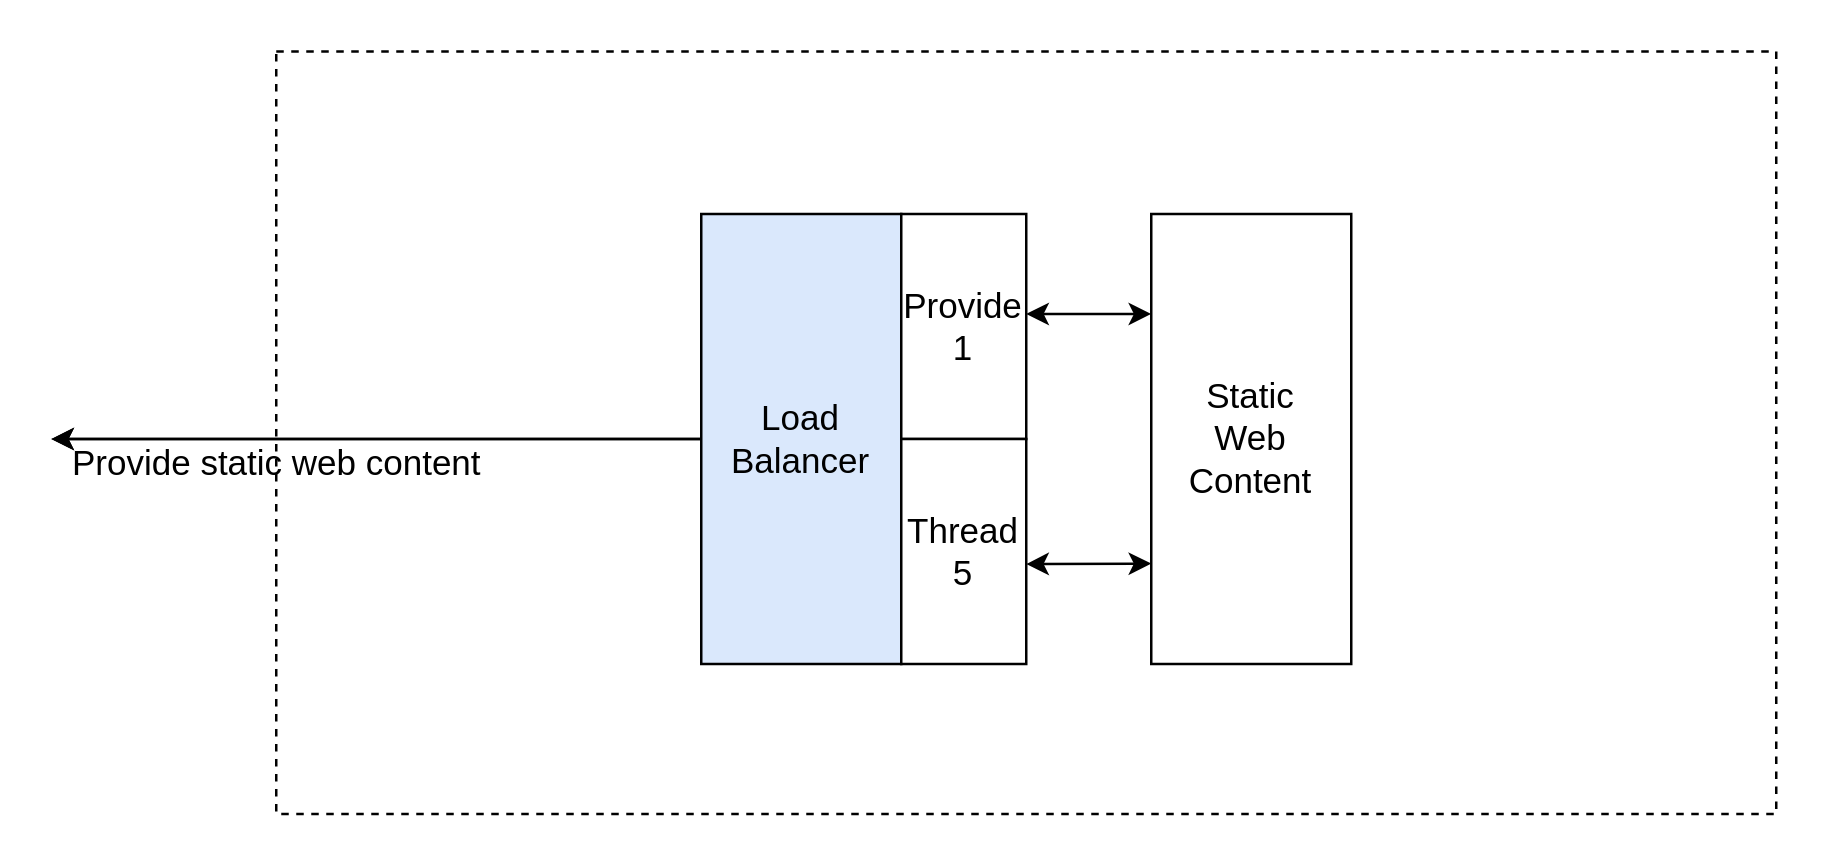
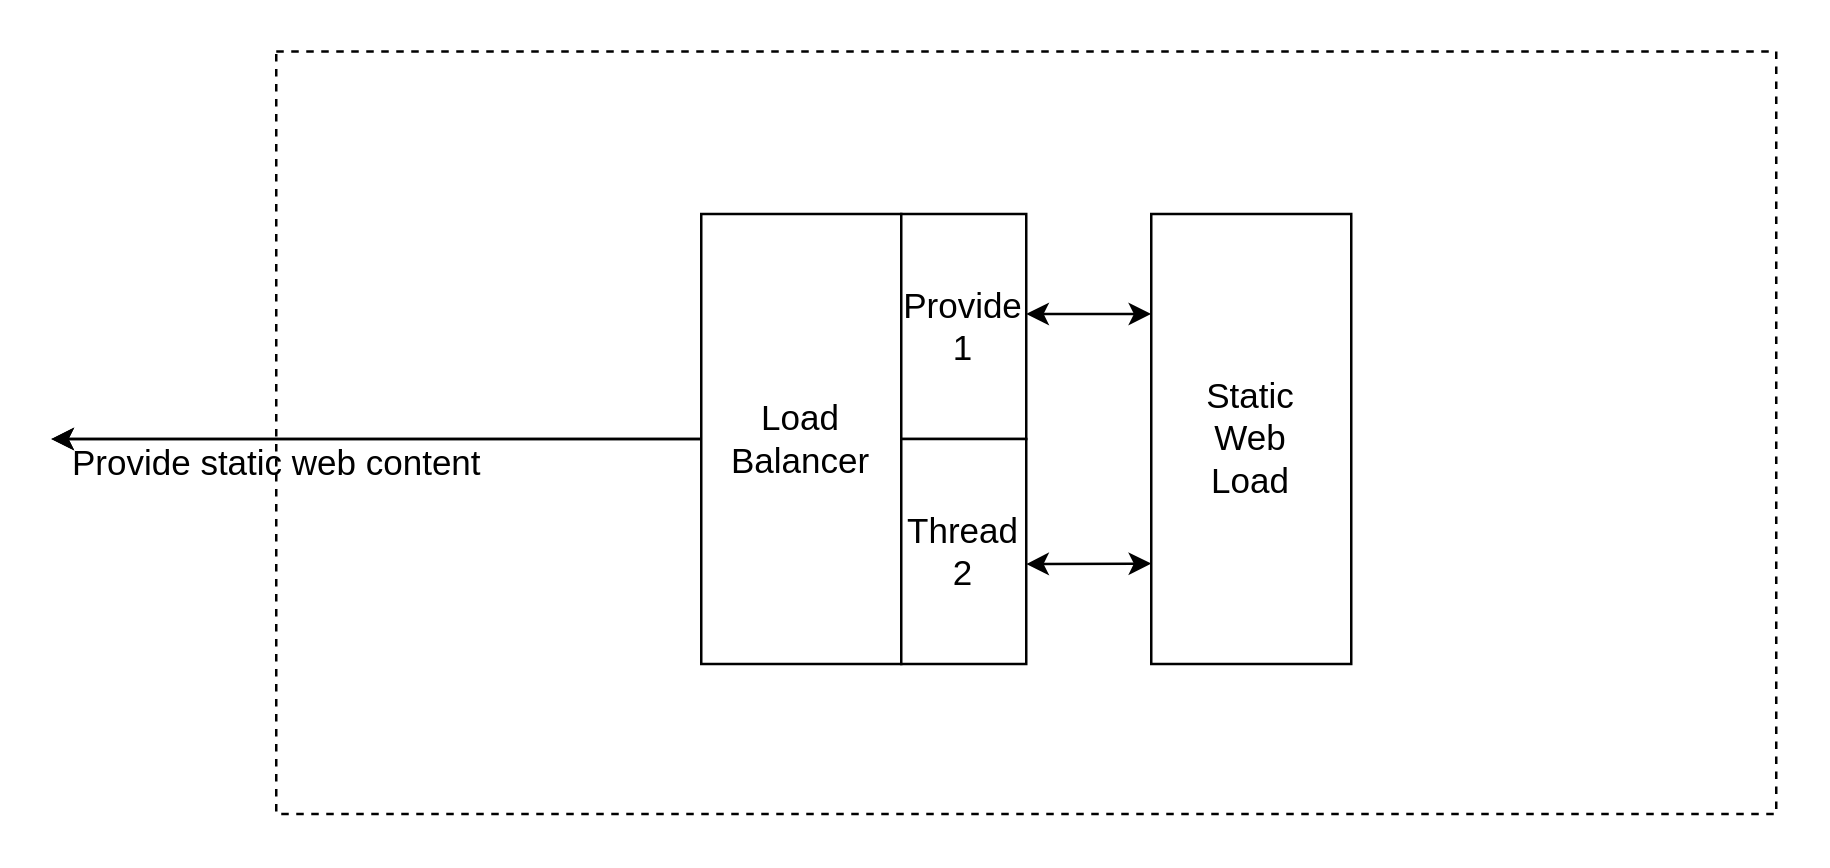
  <mxCell id="0" />
  <mxCell id="1" parent="0" />
  <mxCell id="2" value="" style="rounded=0;whiteSpace=wrap;html=1;shadow=0;fillColor=none;gradientColor=none;fontSize=14;align=center;dashed=1;" parent="1" vertex="1"><mxGeometry x="110" y="20" width="600" height="305" as="geometry" /></mxCell>
- <mxCell id="3" value="Load Balancer" style="rounded=0;whiteSpace=wrap;html=1;shadow=0;fontSize=14;align=center;fillColor=#dae8fc;" parent="1" vertex="1"><mxGeometry x="280" y="85" width="80" height="180" as="geometry" /></mxCell>
+ <mxCell id="3" value="Load Balancer" style="rounded=0;whiteSpace=wrap;html=1;shadow=0;fontSize=14;align=center;" parent="1" vertex="1"><mxGeometry x="280" y="85" width="80" height="180" as="geometry" /></mxCell>
  <mxCell id="4" value="" style="endArrow=classic;startArrow=classic;html=1;strokeWidth=1;fontSize=14;entryX=0;entryY=0.5;entryDx=0;entryDy=0;exitX=1;exitY=0.222;exitDx=0;exitDy=0;exitPerimeter=0;" parent="1" edge="1"><mxGeometry width="50" height="50" relative="1" as="geometry"><mxPoint x="410" y="124.96" as="sourcePoint" /><mxPoint x="460" y="125" as="targetPoint" /></mxGeometry></mxCell>
  <mxCell id="5" value="" style="endArrow=classic;startArrow=classic;html=1;strokeWidth=1;fontSize=14;entryX=0;entryY=0.5;entryDx=0;entryDy=0;" parent="1" edge="1"><mxGeometry width="50" height="50" relative="1" as="geometry"><mxPoint x="410" y="225" as="sourcePoint" /><mxPoint x="460" y="224.84" as="targetPoint" /></mxGeometry></mxCell>
- <mxCell id="6" value="Static&lt;br&gt;Web&lt;br&gt;Content" style="rounded=0;whiteSpace=wrap;html=1;shadow=0;fontSize=14;align=center;" vertex="1" parent="1"><mxGeometry x="460" y="85" width="80" height="180" as="geometry" /></mxCell>
+ <mxCell id="6" value="Static&lt;br&gt;Web&lt;br&gt;Load" style="rounded=0;whiteSpace=wrap;html=1;shadow=0;fontSize=14;align=center;" vertex="1" parent="1"><mxGeometry x="460" y="85" width="80" height="180" as="geometry" /></mxCell>
  <mxCell id="7" value="Provide 1" style="rounded=0;whiteSpace=wrap;html=1;shadow=0;fontSize=14;align=center;" vertex="1" parent="1"><mxGeometry x="360" y="85" width="50" height="90" as="geometry" /></mxCell>
- <mxCell id="8" value="Thread 5" style="rounded=0;whiteSpace=wrap;html=1;shadow=0;fontSize=14;align=center;" vertex="1" parent="1"><mxGeometry x="360" y="175" width="50" height="90" as="geometry" /></mxCell>
+ <mxCell id="8" value="Thread 2" style="rounded=0;whiteSpace=wrap;html=1;shadow=0;fontSize=14;align=center;" vertex="1" parent="1"><mxGeometry x="360" y="175" width="50" height="90" as="geometry" /></mxCell>
  <mxCell id="9" style="edgeStyle=none;rounded=0;orthogonalLoop=1;jettySize=auto;html=1;startArrow=classic;startFill=1;endArrow=none;endFill=0;strokeWidth=1;fontSize=14;entryX=0;entryY=0.75;entryDx=0;entryDy=0;" edge="1" parent="1"><mxGeometry relative="1" as="geometry"><mxPoint x="20" y="175" as="sourcePoint" /><mxPoint x="280" y="175" as="targetPoint" /></mxGeometry></mxCell>
  <mxCell id="10" style="edgeStyle=none;rounded=0;orthogonalLoop=1;jettySize=auto;html=1;startArrow=classic;startFill=1;endArrow=none;endFill=0;strokeWidth=1;fontSize=14;entryX=0;entryY=0.75;entryDx=0;entryDy=0;" edge="1" parent="1"><mxGeometry relative="1" as="geometry"><mxPoint x="20" y="175" as="sourcePoint" /><mxPoint x="280" y="175" as="targetPoint" /></mxGeometry></mxCell>
  <mxCell id="11" value="Provide static web content" style="text;html=1;align=center;verticalAlign=middle;resizable=0;points=[];autosize=1;fontSize=14;" vertex="1" parent="1"><mxGeometry x="20" y="175" width="180" height="20" as="geometry" /></mxCell>
